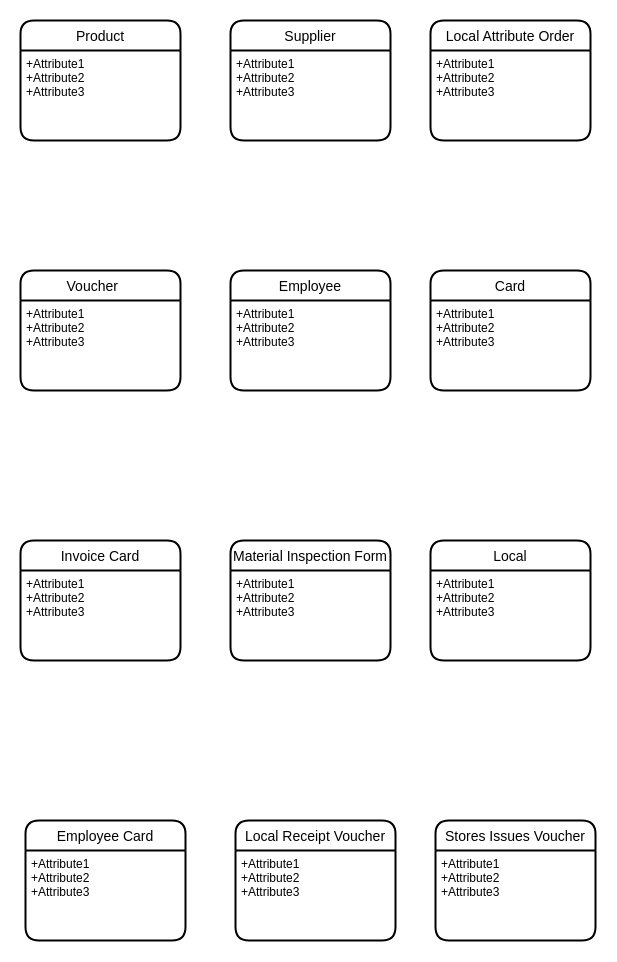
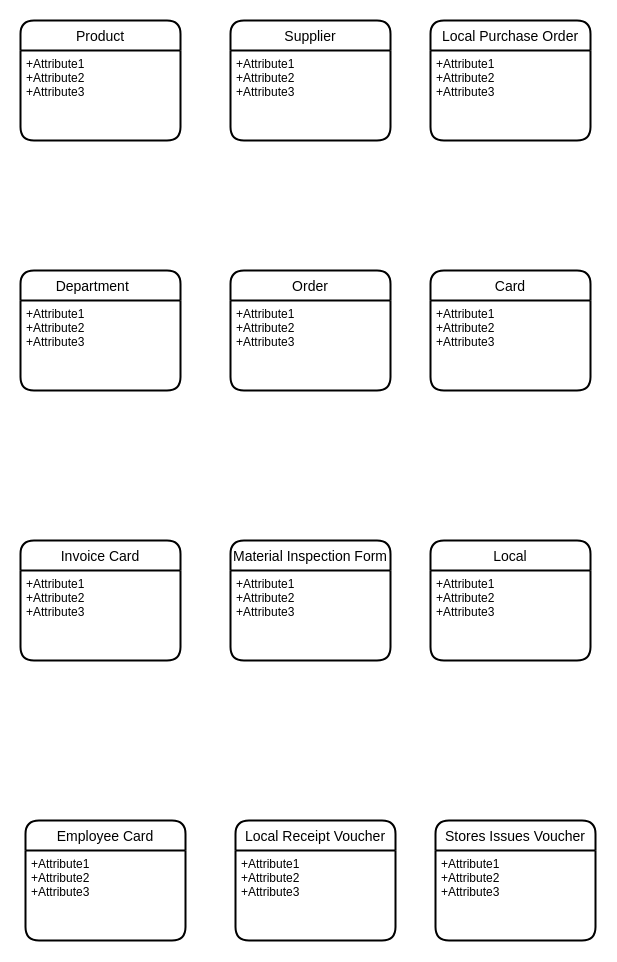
  <mxCell id="0" />
  <mxCell id="1" parent="0" />
  <mxCell id="2" value="Product" style="swimlane;childLayout=stackLayout;horizontal=1;startSize=30;horizontalStack=0;rounded=1;fontSize=14;fontStyle=0;strokeWidth=2;resizeParent=0;resizeLast=1;shadow=0;dashed=0;align=center;" vertex="1" parent="1"><mxGeometry x="20" y="20" width="160" height="120" as="geometry" /></mxCell>
  <mxCell id="3" value="+Attribute1&#10;+Attribute2&#10;+Attribute3" style="align=left;strokeColor=none;fillColor=none;spacingLeft=4;fontSize=12;verticalAlign=top;resizable=0;rotatable=0;part=1;" vertex="1" parent="2"><mxGeometry y="30" width="160" height="90" as="geometry" /></mxCell>
  <mxCell id="4" value="Supplier" style="swimlane;childLayout=stackLayout;horizontal=1;startSize=30;horizontalStack=0;rounded=1;fontSize=14;fontStyle=0;strokeWidth=2;resizeParent=0;resizeLast=1;shadow=0;dashed=0;align=center;" vertex="1" parent="1"><mxGeometry x="230" y="20" width="160" height="120" as="geometry" /></mxCell>
  <mxCell id="5" value="+Attribute1&#10;+Attribute2&#10;+Attribute3" style="align=left;strokeColor=none;fillColor=none;spacingLeft=4;fontSize=12;verticalAlign=top;resizable=0;rotatable=0;part=1;" vertex="1" parent="4"><mxGeometry y="30" width="160" height="90" as="geometry" /></mxCell>
- <mxCell id="6" value="Local Attribute Order" style="swimlane;childLayout=stackLayout;horizontal=1;startSize=30;horizontalStack=0;rounded=1;fontSize=14;fontStyle=0;strokeWidth=2;resizeParent=0;resizeLast=1;shadow=0;dashed=0;align=center;" vertex="1" parent="1"><mxGeometry x="430" y="20" width="160" height="120" as="geometry" /></mxCell>
+ <mxCell id="6" value="Local Purchase Order" style="swimlane;childLayout=stackLayout;horizontal=1;startSize=30;horizontalStack=0;rounded=1;fontSize=14;fontStyle=0;strokeWidth=2;resizeParent=0;resizeLast=1;shadow=0;dashed=0;align=center;" vertex="1" parent="1"><mxGeometry x="430" y="20" width="160" height="120" as="geometry" /></mxCell>
  <mxCell id="7" value="+Attribute1&#10;+Attribute2&#10;+Attribute3" style="align=left;strokeColor=none;fillColor=none;spacingLeft=4;fontSize=12;verticalAlign=top;resizable=0;rotatable=0;part=1;" vertex="1" parent="6"><mxGeometry y="30" width="160" height="90" as="geometry" /></mxCell>
- <mxCell id="8" value="Voucher    " style="swimlane;childLayout=stackLayout;horizontal=1;startSize=30;horizontalStack=0;rounded=1;fontSize=14;fontStyle=0;strokeWidth=2;resizeParent=0;resizeLast=1;shadow=0;dashed=0;align=center;" vertex="1" parent="1"><mxGeometry x="20" y="270" width="160" height="120" as="geometry" /></mxCell>
+ <mxCell id="8" value="Department    " style="swimlane;childLayout=stackLayout;horizontal=1;startSize=30;horizontalStack=0;rounded=1;fontSize=14;fontStyle=0;strokeWidth=2;resizeParent=0;resizeLast=1;shadow=0;dashed=0;align=center;" vertex="1" parent="1"><mxGeometry x="20" y="270" width="160" height="120" as="geometry" /></mxCell>
  <mxCell id="9" value="+Attribute1&#10;+Attribute2&#10;+Attribute3" style="align=left;strokeColor=none;fillColor=none;spacingLeft=4;fontSize=12;verticalAlign=top;resizable=0;rotatable=0;part=1;" vertex="1" parent="8"><mxGeometry y="30" width="160" height="90" as="geometry" /></mxCell>
- <mxCell id="10" value="Employee" style="swimlane;childLayout=stackLayout;horizontal=1;startSize=30;horizontalStack=0;rounded=1;fontSize=14;fontStyle=0;strokeWidth=2;resizeParent=0;resizeLast=1;shadow=0;dashed=0;align=center;" vertex="1" parent="1"><mxGeometry x="230" y="270" width="160" height="120" as="geometry" /></mxCell>
+ <mxCell id="10" value="Order" style="swimlane;childLayout=stackLayout;horizontal=1;startSize=30;horizontalStack=0;rounded=1;fontSize=14;fontStyle=0;strokeWidth=2;resizeParent=0;resizeLast=1;shadow=0;dashed=0;align=center;" vertex="1" parent="1"><mxGeometry x="230" y="270" width="160" height="120" as="geometry" /></mxCell>
  <mxCell id="11" value="+Attribute1&#10;+Attribute2&#10;+Attribute3" style="align=left;strokeColor=none;fillColor=none;spacingLeft=4;fontSize=12;verticalAlign=top;resizable=0;rotatable=0;part=1;" vertex="1" parent="10"><mxGeometry y="30" width="160" height="90" as="geometry" /></mxCell>
  <mxCell id="12" value="Card" style="swimlane;childLayout=stackLayout;horizontal=1;startSize=30;horizontalStack=0;rounded=1;fontSize=14;fontStyle=0;strokeWidth=2;resizeParent=0;resizeLast=1;shadow=0;dashed=0;align=center;" vertex="1" parent="1"><mxGeometry x="430" y="270" width="160" height="120" as="geometry" /></mxCell>
  <mxCell id="13" value="+Attribute1&#10;+Attribute2&#10;+Attribute3" style="align=left;strokeColor=none;fillColor=none;spacingLeft=4;fontSize=12;verticalAlign=top;resizable=0;rotatable=0;part=1;" vertex="1" parent="12"><mxGeometry y="30" width="160" height="90" as="geometry" /></mxCell>
  <mxCell id="14" value="Invoice Card" style="swimlane;childLayout=stackLayout;horizontal=1;startSize=30;horizontalStack=0;rounded=1;fontSize=14;fontStyle=0;strokeWidth=2;resizeParent=0;resizeLast=1;shadow=0;dashed=0;align=center;" vertex="1" parent="1"><mxGeometry x="20" y="540" width="160" height="120" as="geometry" /></mxCell>
  <mxCell id="15" value="+Attribute1&#10;+Attribute2&#10;+Attribute3" style="align=left;strokeColor=none;fillColor=none;spacingLeft=4;fontSize=12;verticalAlign=top;resizable=0;rotatable=0;part=1;" vertex="1" parent="14"><mxGeometry y="30" width="160" height="90" as="geometry" /></mxCell>
  <mxCell id="16" value="Material Inspection Form" style="swimlane;childLayout=stackLayout;horizontal=1;startSize=30;horizontalStack=0;rounded=1;fontSize=14;fontStyle=0;strokeWidth=2;resizeParent=0;resizeLast=1;shadow=0;dashed=0;align=center;" vertex="1" parent="1"><mxGeometry x="230" y="540" width="160" height="120" as="geometry" /></mxCell>
  <mxCell id="17" value="+Attribute1&#10;+Attribute2&#10;+Attribute3" style="align=left;strokeColor=none;fillColor=none;spacingLeft=4;fontSize=12;verticalAlign=top;resizable=0;rotatable=0;part=1;" vertex="1" parent="16"><mxGeometry y="30" width="160" height="90" as="geometry" /></mxCell>
  <mxCell id="18" value="Local" style="swimlane;childLayout=stackLayout;horizontal=1;startSize=30;horizontalStack=0;rounded=1;fontSize=14;fontStyle=0;strokeWidth=2;resizeParent=0;resizeLast=1;shadow=0;dashed=0;align=center;" vertex="1" parent="1"><mxGeometry x="430" y="540" width="160" height="120" as="geometry" /></mxCell>
  <mxCell id="19" value="+Attribute1&#10;+Attribute2&#10;+Attribute3" style="align=left;strokeColor=none;fillColor=none;spacingLeft=4;fontSize=12;verticalAlign=top;resizable=0;rotatable=0;part=1;" vertex="1" parent="18"><mxGeometry y="30" width="160" height="90" as="geometry" /></mxCell>
  <mxCell id="20" value="Employee Card" style="swimlane;childLayout=stackLayout;horizontal=1;startSize=30;horizontalStack=0;rounded=1;fontSize=14;fontStyle=0;strokeWidth=2;resizeParent=0;resizeLast=1;shadow=0;dashed=0;align=center;" vertex="1" parent="1"><mxGeometry x="25" y="820" width="160" height="120" as="geometry" /></mxCell>
  <mxCell id="21" value="+Attribute1&#10;+Attribute2&#10;+Attribute3" style="align=left;strokeColor=none;fillColor=none;spacingLeft=4;fontSize=12;verticalAlign=top;resizable=0;rotatable=0;part=1;" vertex="1" parent="20"><mxGeometry y="30" width="160" height="90" as="geometry" /></mxCell>
  <mxCell id="22" value="Local Receipt Voucher" style="swimlane;childLayout=stackLayout;horizontal=1;startSize=30;horizontalStack=0;rounded=1;fontSize=14;fontStyle=0;strokeWidth=2;resizeParent=0;resizeLast=1;shadow=0;dashed=0;align=center;" vertex="1" parent="1"><mxGeometry x="235" y="820" width="160" height="120" as="geometry" /></mxCell>
  <mxCell id="23" value="+Attribute1&#10;+Attribute2&#10;+Attribute3" style="align=left;strokeColor=none;fillColor=none;spacingLeft=4;fontSize=12;verticalAlign=top;resizable=0;rotatable=0;part=1;" vertex="1" parent="22"><mxGeometry y="30" width="160" height="90" as="geometry" /></mxCell>
  <mxCell id="24" value="Stores Issues Voucher" style="swimlane;childLayout=stackLayout;horizontal=1;startSize=30;horizontalStack=0;rounded=1;fontSize=14;fontStyle=0;strokeWidth=2;resizeParent=0;resizeLast=1;shadow=0;dashed=0;align=center;" vertex="1" parent="1"><mxGeometry x="435" y="820" width="160" height="120" as="geometry" /></mxCell>
  <mxCell id="25" value="+Attribute1&#10;+Attribute2&#10;+Attribute3" style="align=left;strokeColor=none;fillColor=none;spacingLeft=4;fontSize=12;verticalAlign=top;resizable=0;rotatable=0;part=1;" vertex="1" parent="24"><mxGeometry y="30" width="160" height="90" as="geometry" /></mxCell>
